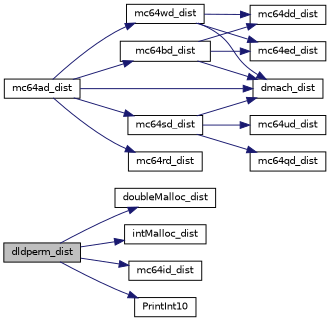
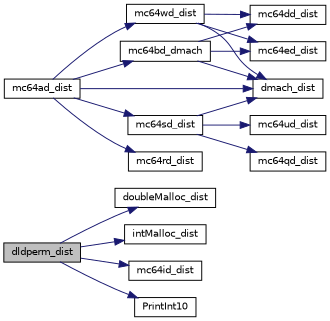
  digraph {
    rankdir=LR
    node [color=black fillcolor=white fontname=Helvetica fontsize=10 shape=record style=filled]
    edge [color=midnightblue fontname=Helvetica fontsize=10 labelfontname=Helvetica labelfontsize=10 style=solid]
    n1 [fillcolor=grey75 fontcolor=black height=0.2 label=dldperm_dist width=0.4]
    n2 [height=0.2 label=doubleMalloc_dist width=0.4]
    n3 [height=0.2 label=intMalloc_dist width=0.4]
    n4 [height=0.2 label=mc64id_dist width=0.4]
    n5 [height=0.2 label=PrintInt10 width=0.4]
    n6 [height=0.2 label=mc64ad_dist width=0.4]
    n7 [height=0.2 label=dmach_dist width=0.4]
-   n8 [height=0.2 label=mc64bd_dist width=0.4]
+   n8 [height=0.2 label=mc64bd_dmach width=0.4]
    n9 [height=0.2 label=mc64rd_dist width=0.4]
    n10 [height=0.2 label=mc64sd_dist width=0.4]
    n11 [height=0.2 label=mc64wd_dist width=0.4]
    n12 [height=0.2 label=mc64dd_dist width=0.4]
    n13 [height=0.2 label=mc64ed_dist width=0.4]
    n14 [height=0.2 label=mc64qd_dist width=0.4]
    n15 [height=0.2 label=mc64ud_dist width=0.4]
    n1 -> n2
    n1 -> n3
    n1 -> n4
    n1 -> n5
    n6 -> n7
    n6 -> n8
    n6 -> n9
    n6 -> n10
    n6 -> n11
    n8 -> n7
    n8 -> n12
    n8 -> n13
    n10 -> n7
    n10 -> n14
    n10 -> n15
    n11 -> n7
    n11 -> n12
    n11 -> n13
  }
